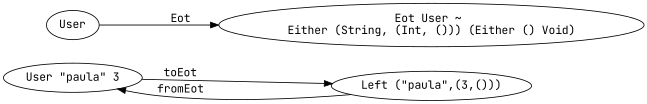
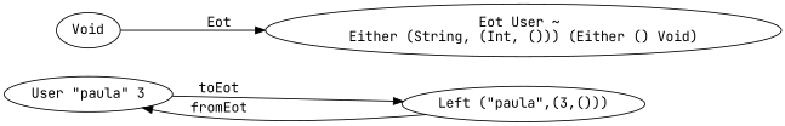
  digraph {
    rankdir=LR
    fontname="JetBrains Mono"
    node [fontname="JetBrains Mono"]
    edge [fontname="JetBrains Mono"]
    n1 [label="User \"paula\" 3"]
    n2 [label="Left (\"paula\",(3,()))"]
    n3 [label="Eot User ~ \nEither (String, (Int, ())) (Either () Void)"]
-   User
+   User [label=Void]
    n1 -> n2 [label=toEot]
    n2 -> n1 [label=fromEot]
    User -> n3 [label=Eot]
  }
